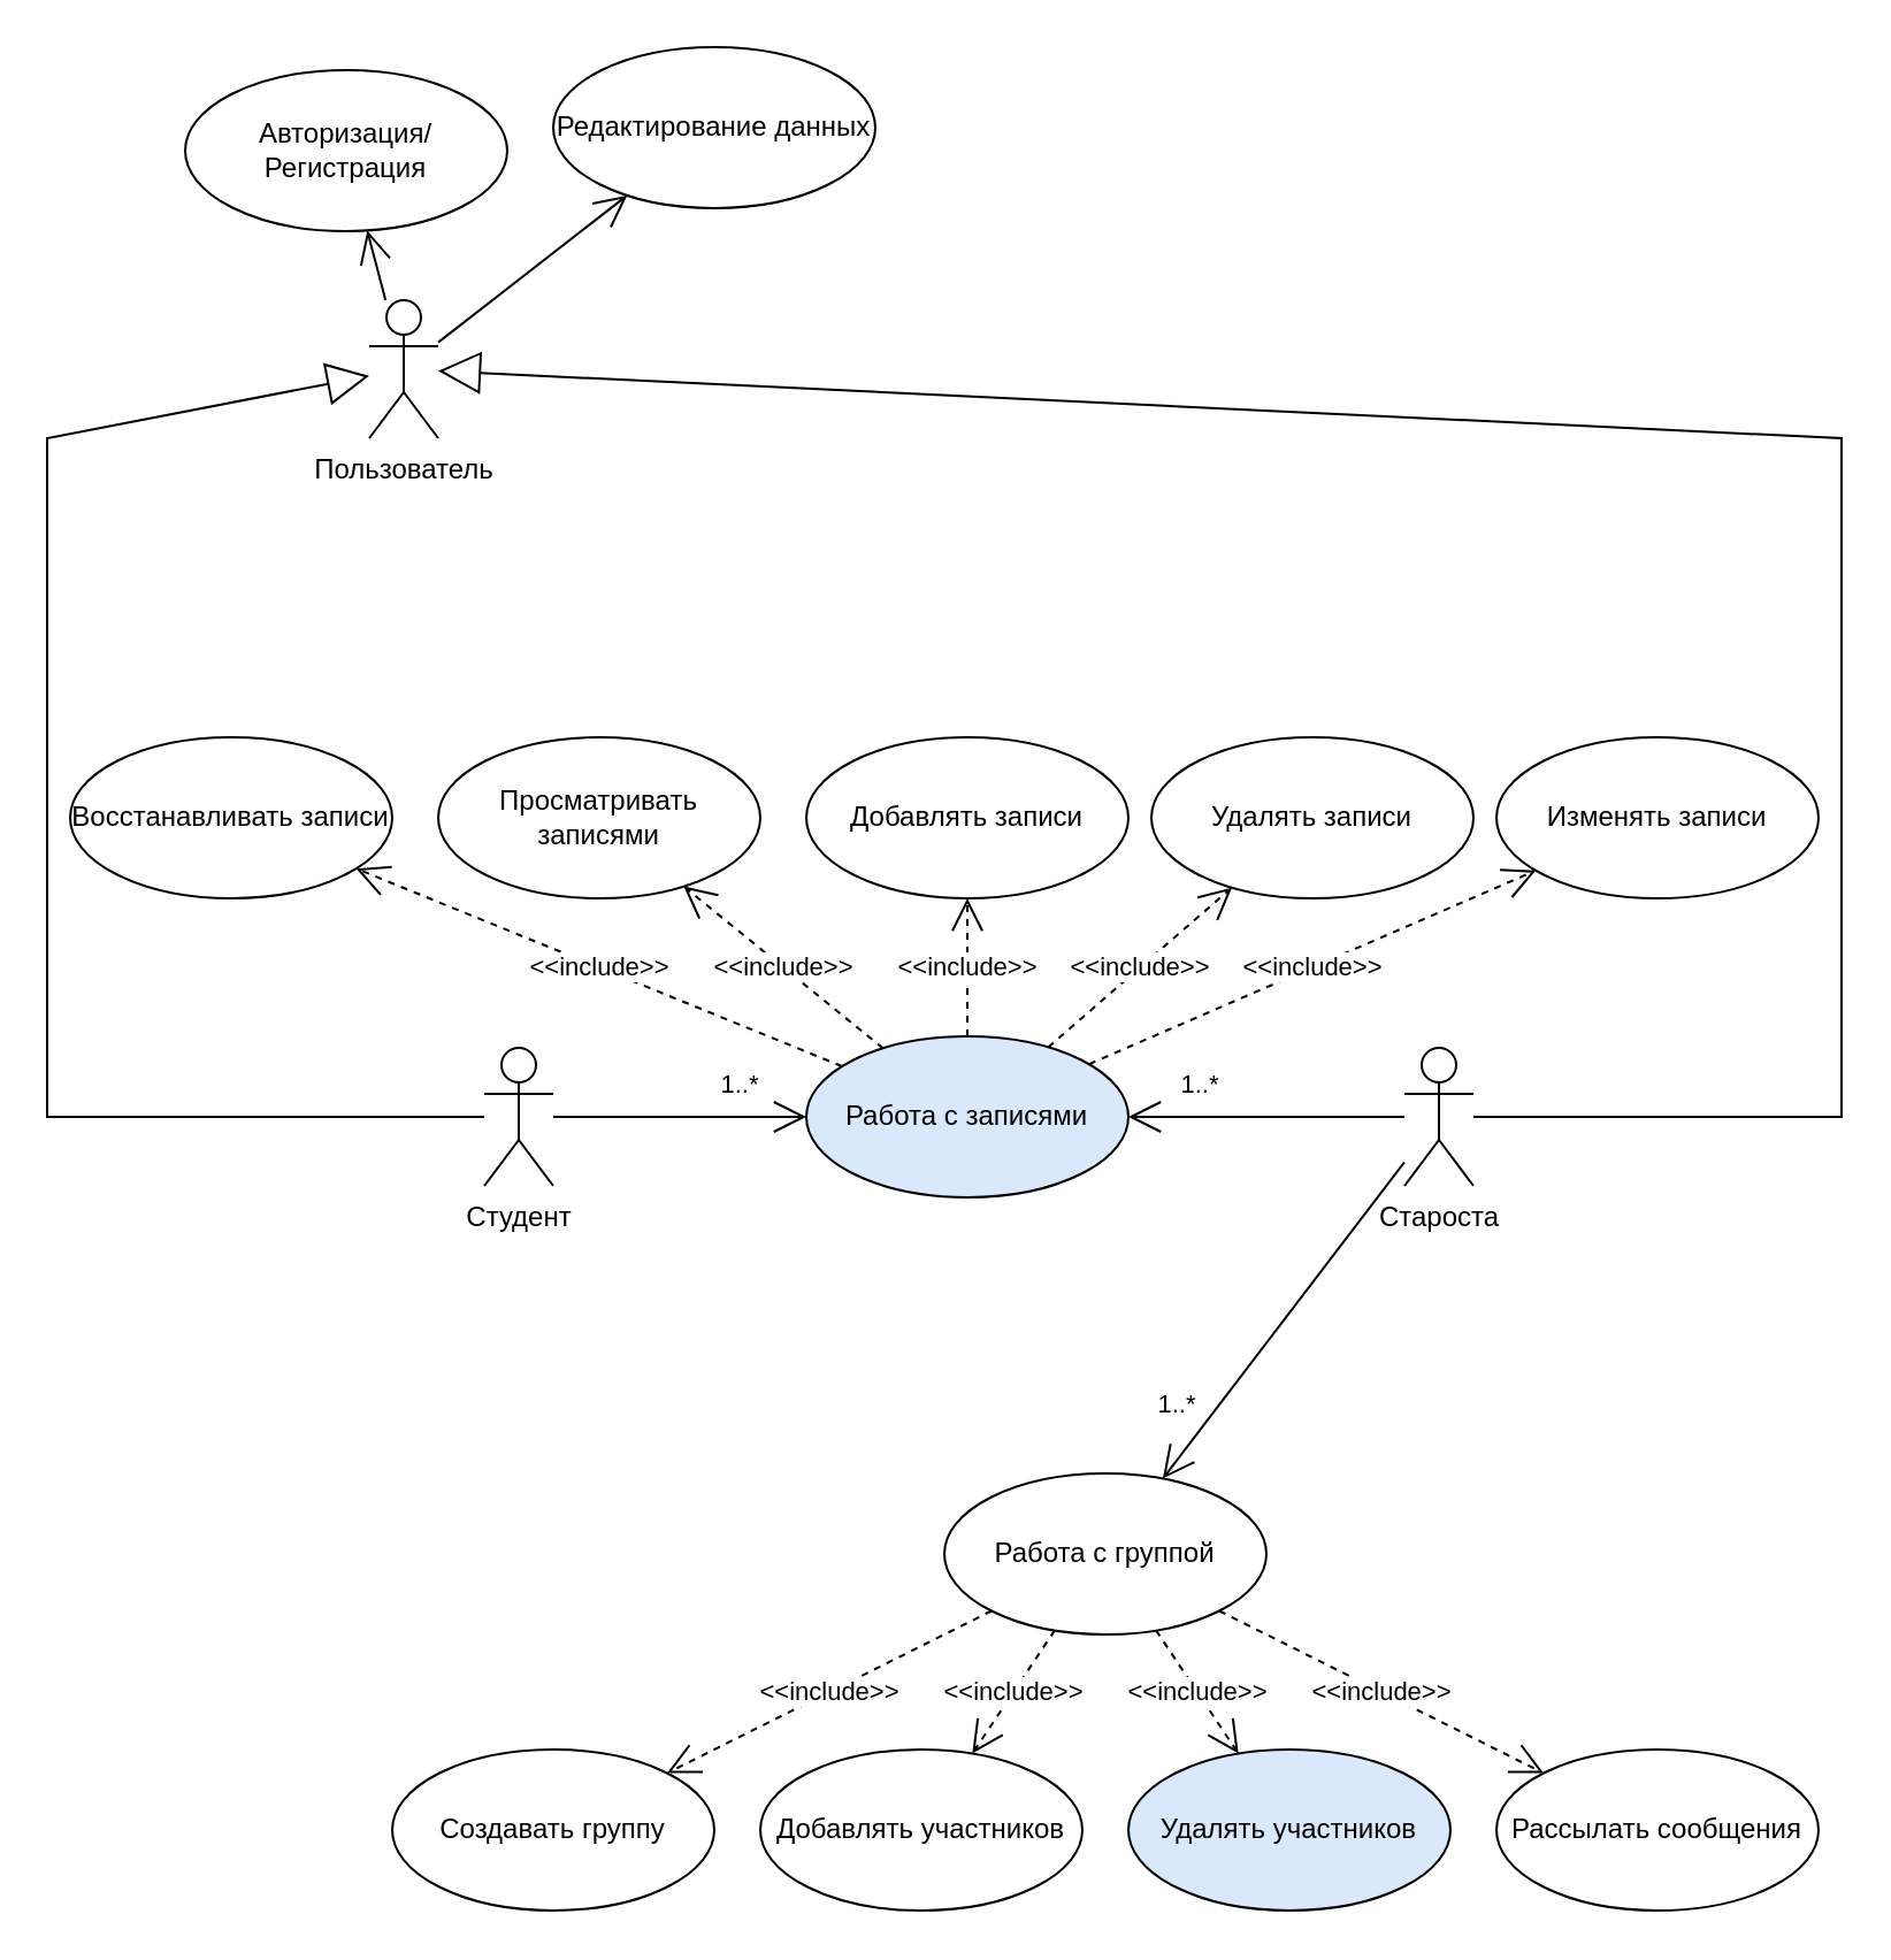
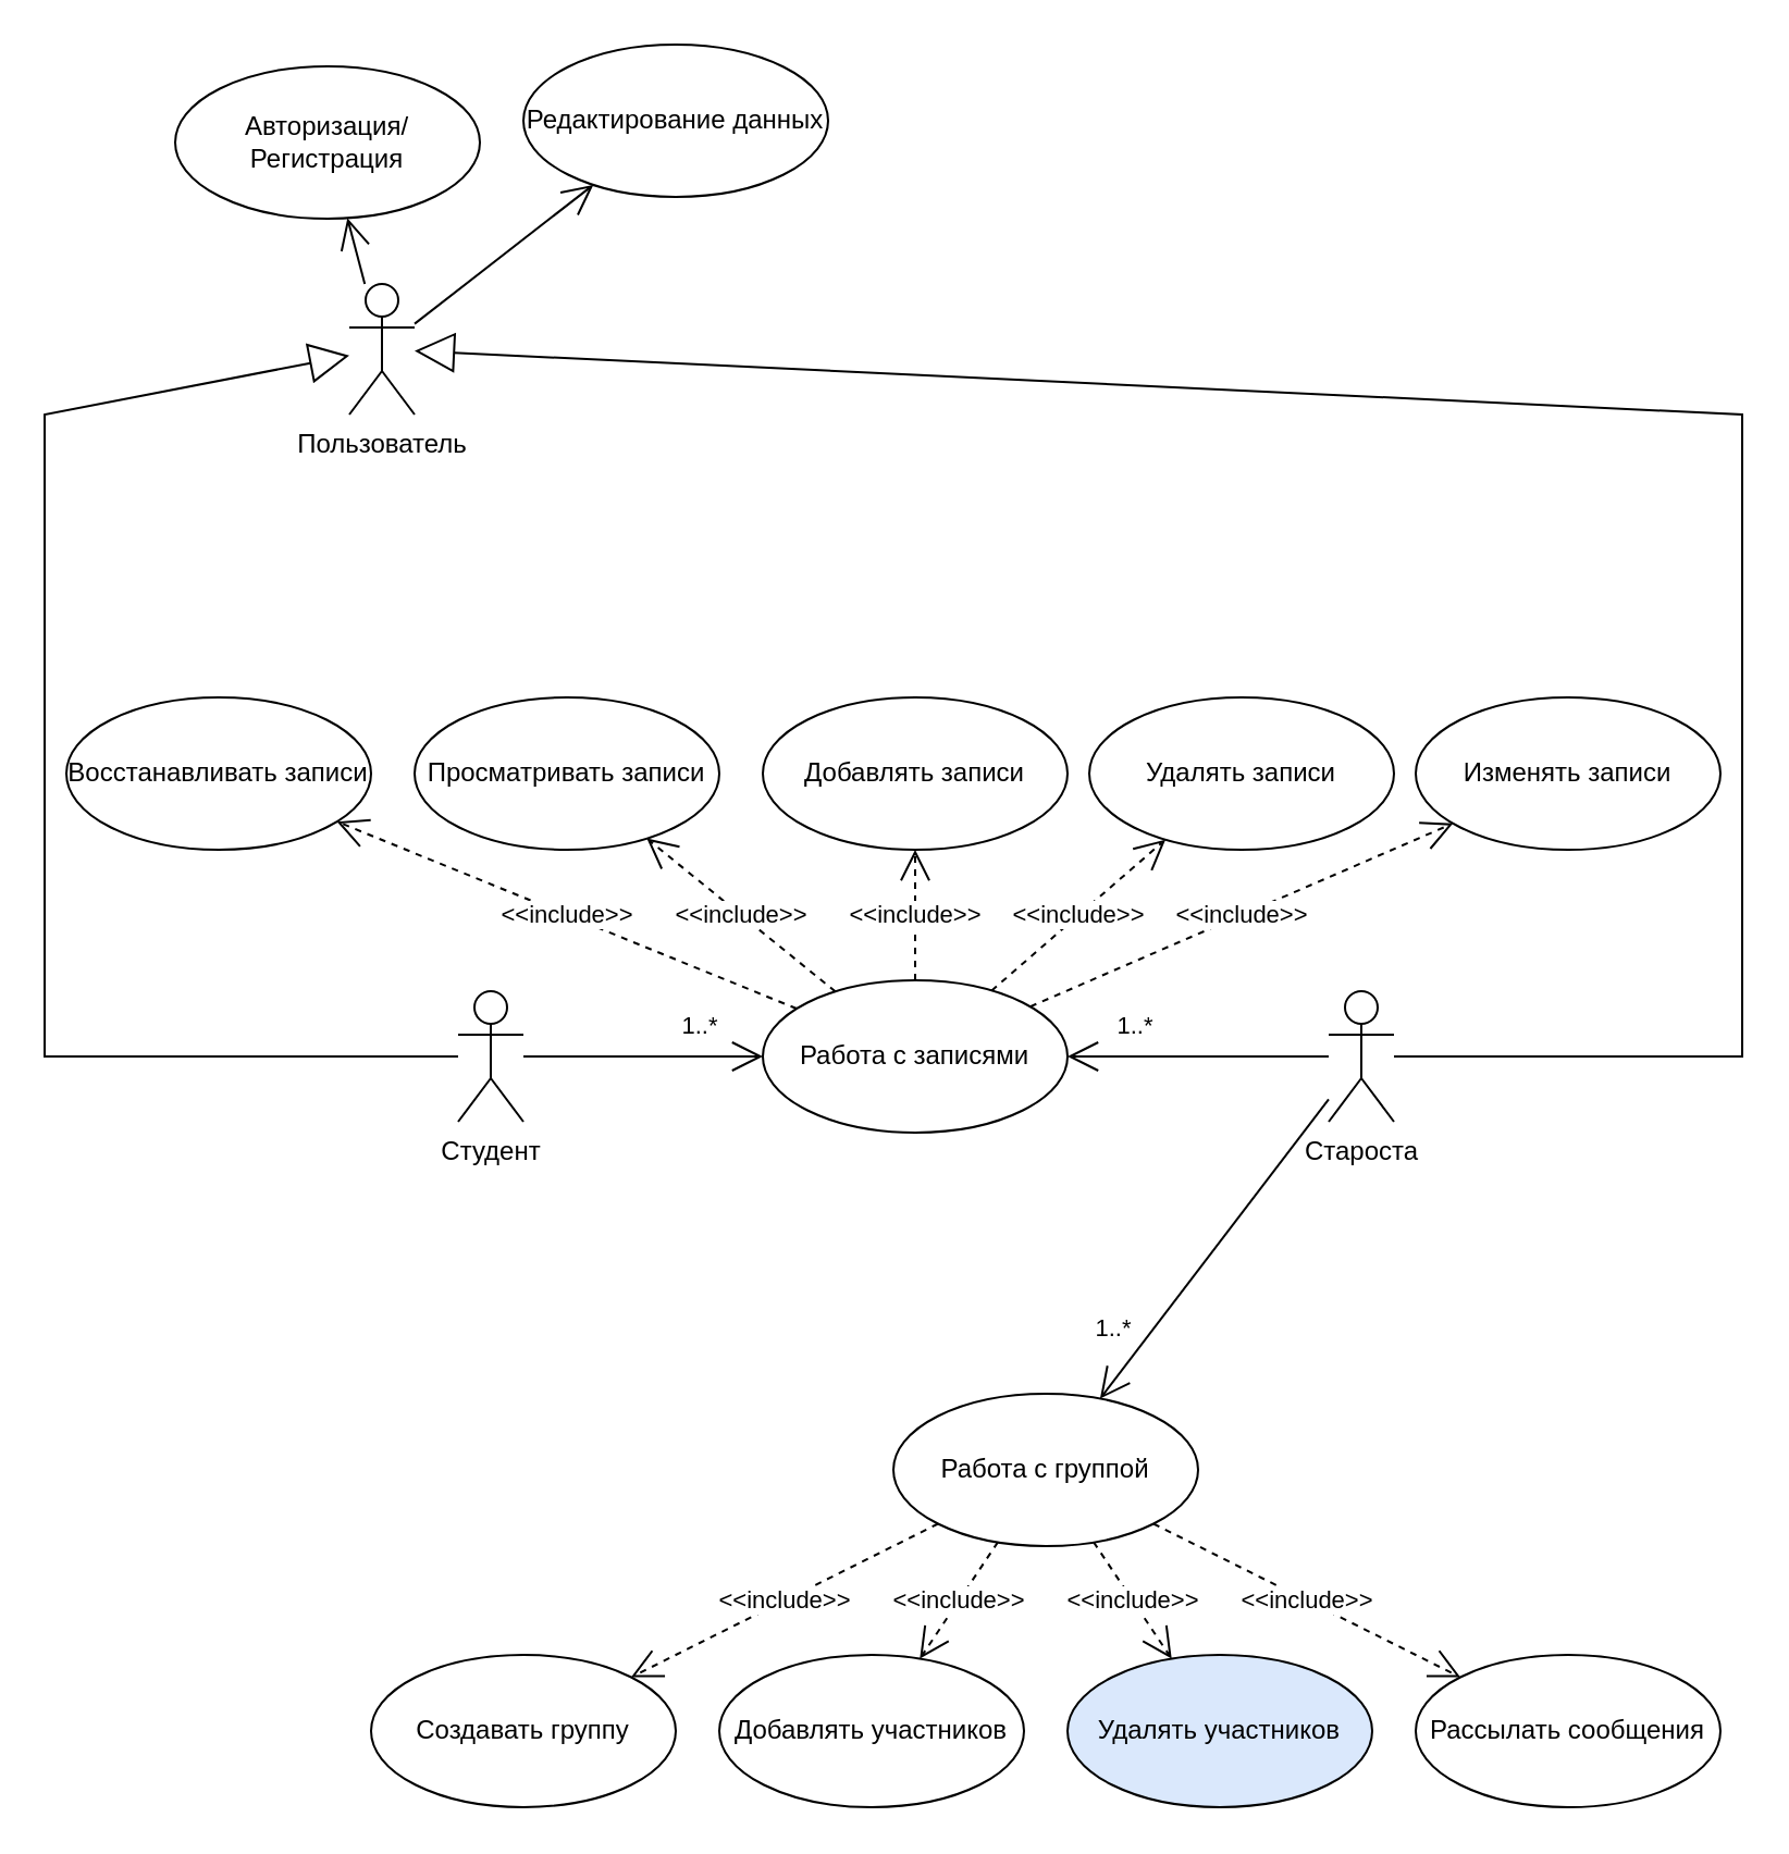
  <mxCell id="0" />
  <mxCell id="1" parent="0" />
- <mxCell id="2" value="Просматривать записями" style="ellipse;whiteSpace=wrap;html=1;" parent="1" vertex="1"><mxGeometry x="190" y="320" width="140" height="70" as="geometry" /></mxCell>
+ <mxCell id="2" value="Просматривать записи" style="ellipse;whiteSpace=wrap;html=1;" parent="1" vertex="1"><mxGeometry x="190" y="320" width="140" height="70" as="geometry" /></mxCell>
  <mxCell id="3" value="Добавлять записи" style="ellipse;whiteSpace=wrap;html=1;" parent="1" vertex="1"><mxGeometry x="350" y="320" width="140" height="70" as="geometry" /></mxCell>
  <mxCell id="4" value="Удалять записи" style="ellipse;whiteSpace=wrap;html=1;" parent="1" vertex="1"><mxGeometry x="500" y="320" width="140" height="70" as="geometry" /></mxCell>
  <mxCell id="5" value="Изменять записи" style="ellipse;whiteSpace=wrap;html=1;" parent="1" vertex="1"><mxGeometry x="650" y="320" width="140" height="70" as="geometry" /></mxCell>
- <mxCell id="6" value="Работа с записями" style="ellipse;whiteSpace=wrap;html=1;fillColor=#dae8fc;" parent="1" vertex="1"><mxGeometry x="350" y="450" width="140" height="70" as="geometry" /></mxCell>
+ <mxCell id="6" value="Работа с записями" style="ellipse;whiteSpace=wrap;html=1;" parent="1" vertex="1"><mxGeometry x="350" y="450" width="140" height="70" as="geometry" /></mxCell>
  <mxCell id="7" value="Студент" style="shape=umlActor;verticalLabelPosition=bottom;verticalAlign=top;html=1;" parent="1" vertex="1"><mxGeometry x="210" y="455" width="30" height="60" as="geometry" /></mxCell>
  <mxCell id="8" value="Староста" style="shape=umlActor;verticalLabelPosition=bottom;verticalAlign=top;html=1;" parent="1" vertex="1"><mxGeometry x="610" y="455" width="30" height="60" as="geometry" /></mxCell>
  <mxCell id="9" value="" style="endArrow=open;endFill=1;endSize=12;html=1;rounded=0;" parent="1" source="7" target="6" edge="1"><mxGeometry width="160" relative="1" as="geometry"><mxPoint x="340" y="540" as="sourcePoint" /><mxPoint x="500" y="540" as="targetPoint" /></mxGeometry></mxCell>
  <mxCell id="10" value="1..*" style="edgeLabel;html=1;align=center;verticalAlign=middle;resizable=0;points=[];" parent="9" vertex="1" connectable="0"><mxGeometry x="0.436" y="1" relative="1" as="geometry"><mxPoint x="1" y="-14" as="offset" /></mxGeometry></mxCell>
  <mxCell id="11" value="" style="endArrow=open;endFill=1;endSize=12;html=1;rounded=0;" parent="1" source="8" target="6" edge="1"><mxGeometry width="160" relative="1" as="geometry"><mxPoint x="400" y="570" as="sourcePoint" /><mxPoint x="560" y="570" as="targetPoint" /></mxGeometry></mxCell>
  <mxCell id="12" value="1..*" style="edgeLabel;html=1;align=center;verticalAlign=middle;resizable=0;points=[];" parent="1" vertex="1" connectable="0"><mxGeometry x="520" y="470" as="geometry" /></mxCell>
  <mxCell id="13" value="&amp;lt;&amp;lt;include&amp;gt;&amp;gt;" style="endArrow=open;endSize=12;dashed=1;html=1;rounded=0;" parent="1" source="6" target="2" edge="1"><mxGeometry width="160" relative="1" as="geometry"><mxPoint x="340" y="590" as="sourcePoint" /><mxPoint x="500" y="590" as="targetPoint" /></mxGeometry></mxCell>
  <mxCell id="14" value="&amp;lt;&amp;lt;include&amp;gt;&amp;gt;" style="endArrow=open;endSize=12;dashed=1;html=1;rounded=0;" parent="1" source="6" target="3" edge="1"><mxGeometry width="160" relative="1" as="geometry"><mxPoint x="491" y="450" as="sourcePoint" /><mxPoint x="350" y="372" as="targetPoint" /></mxGeometry></mxCell>
  <mxCell id="15" value="&amp;lt;&amp;lt;include&amp;gt;&amp;gt;" style="endArrow=open;endSize=12;dashed=1;html=1;rounded=0;" parent="1" source="6" target="4" edge="1"><mxGeometry width="160" relative="1" as="geometry"><mxPoint x="393" y="479" as="sourcePoint" /><mxPoint x="252" y="401" as="targetPoint" /></mxGeometry></mxCell>
  <mxCell id="16" value="&amp;lt;&amp;lt;include&amp;gt;&amp;gt;" style="endArrow=open;endSize=12;dashed=1;html=1;rounded=0;" parent="1" source="6" target="5" edge="1"><mxGeometry width="160" relative="1" as="geometry"><mxPoint x="403" y="489" as="sourcePoint" /><mxPoint x="262" y="411" as="targetPoint" /></mxGeometry></mxCell>
  <mxCell id="17" value="Создавать группу" style="ellipse;whiteSpace=wrap;html=1;" parent="1" vertex="1"><mxGeometry x="170" y="760" width="140" height="70" as="geometry" /></mxCell>
  <mxCell id="18" value="Добавлять участников" style="ellipse;whiteSpace=wrap;html=1;" parent="1" vertex="1"><mxGeometry x="330" y="760" width="140" height="70" as="geometry" /></mxCell>
  <mxCell id="19" value="Удалять участников" style="ellipse;whiteSpace=wrap;html=1;fillColor=#dae8fc;" parent="1" vertex="1"><mxGeometry x="490" y="760" width="140" height="70" as="geometry" /></mxCell>
  <mxCell id="20" value="Восстанавливать записи" style="ellipse;whiteSpace=wrap;html=1;" parent="1" vertex="1"><mxGeometry x="30" y="320" width="140" height="70" as="geometry" /></mxCell>
  <mxCell id="21" value="Рассылать сообщения" style="ellipse;whiteSpace=wrap;html=1;" parent="1" vertex="1"><mxGeometry x="650" y="760" width="140" height="70" as="geometry" /></mxCell>
  <mxCell id="22" value="Работа с группой" style="ellipse;whiteSpace=wrap;html=1;" parent="1" vertex="1"><mxGeometry x="410" y="640" width="140" height="70" as="geometry" /></mxCell>
  <mxCell id="23" value="" style="endArrow=open;endFill=1;endSize=12;html=1;rounded=0;" parent="1" source="8" target="22" edge="1"><mxGeometry width="160" relative="1" as="geometry"><mxPoint x="250" y="495" as="sourcePoint" /><mxPoint x="360" y="495" as="targetPoint" /></mxGeometry></mxCell>
  <mxCell id="24" value="1..*" style="edgeLabel;html=1;align=center;verticalAlign=middle;resizable=0;points=[];" parent="23" vertex="1" connectable="0"><mxGeometry x="0.436" y="1" relative="1" as="geometry"><mxPoint x="-25" y="6" as="offset" /></mxGeometry></mxCell>
  <mxCell id="25" value="&amp;lt;&amp;lt;include&amp;gt;&amp;gt;" style="endArrow=open;endSize=12;dashed=1;html=1;rounded=0;" parent="1" source="22" target="17" edge="1"><mxGeometry width="160" relative="1" as="geometry"><mxPoint x="335" y="678" as="sourcePoint" /><mxPoint x="194" y="600" as="targetPoint" /></mxGeometry></mxCell>
  <mxCell id="26" value="&amp;lt;&amp;lt;include&amp;gt;&amp;gt;" style="endArrow=open;endSize=12;dashed=1;html=1;rounded=0;" parent="1" source="22" target="18" edge="1"><mxGeometry width="160" relative="1" as="geometry"><mxPoint x="586" y="678" as="sourcePoint" /><mxPoint x="445" y="600" as="targetPoint" /></mxGeometry></mxCell>
  <mxCell id="27" value="&amp;lt;&amp;lt;include&amp;gt;&amp;gt;" style="endArrow=open;endSize=12;dashed=1;html=1;rounded=0;" parent="1" source="22" target="19" edge="1"><mxGeometry width="160" relative="1" as="geometry"><mxPoint x="676" y="688" as="sourcePoint" /><mxPoint x="535" y="610" as="targetPoint" /></mxGeometry></mxCell>
  <mxCell id="28" value="&amp;lt;&amp;lt;include&amp;gt;&amp;gt;" style="endArrow=open;endSize=12;dashed=1;html=1;rounded=0;" parent="1" source="22" target="21" edge="1"><mxGeometry width="160" relative="1" as="geometry"><mxPoint x="538" y="549" as="sourcePoint" /><mxPoint x="397" y="471" as="targetPoint" /></mxGeometry></mxCell>
  <mxCell id="29" value="Пользователь" style="shape=umlActor;verticalLabelPosition=bottom;verticalAlign=top;html=1;" parent="1" vertex="1"><mxGeometry x="160" y="130" width="30" height="60" as="geometry" /></mxCell>
  <mxCell id="30" value="" style="endArrow=block;endSize=16;endFill=0;html=1;rounded=0;" parent="1" source="7" target="29" edge="1"><mxGeometry width="160" relative="1" as="geometry"><mxPoint x="10" y="484.5" as="sourcePoint" /><mxPoint x="170" y="484.5" as="targetPoint" /><Array as="points"><mxPoint y="485" x="20" /><mxPoint y="190" x="20" /></Array></mxGeometry></mxCell>
  <mxCell id="31" value="" style="endArrow=block;endSize=16;endFill=0;html=1;rounded=0;" parent="1" source="8" target="29" edge="1"><mxGeometry width="160" relative="1" as="geometry"><mxPoint x="370" y="405" as="sourcePoint" /><mxPoint x="330" y="170" as="targetPoint" /><Array as="points"><mxPoint x="800" y="485" /><mxPoint x="800" y="190" /></Array></mxGeometry></mxCell>
  <mxCell id="32" value="Авторизация/Регистрация" style="ellipse;whiteSpace=wrap;html=1;" parent="1" vertex="1"><mxGeometry x="80" y="30" width="140" height="70" as="geometry" /></mxCell>
  <mxCell id="33" value="Редактирование данных" style="ellipse;whiteSpace=wrap;html=1;" parent="1" vertex="1"><mxGeometry x="240" y="20" width="140" height="70" as="geometry" /></mxCell>
  <mxCell id="34" value="" style="endArrow=open;endFill=1;endSize=12;html=1;rounded=0;" parent="1" source="29" target="32" edge="1"><mxGeometry width="160" relative="1" as="geometry"><mxPoint x="-30" y="90" as="sourcePoint" /><mxPoint x="80" y="90" as="targetPoint" /></mxGeometry></mxCell>
  <mxCell id="35" value="" style="endArrow=open;endFill=1;endSize=12;html=1;rounded=0;" parent="1" source="29" target="33" edge="1"><mxGeometry width="160" relative="1" as="geometry"><mxPoint x="310" y="170" as="sourcePoint" /><mxPoint x="297" y="100" as="targetPoint" /></mxGeometry></mxCell>
  <mxCell id="36" value="&amp;lt;&amp;lt;include&amp;gt;&amp;gt;" style="endArrow=open;endSize=12;dashed=1;html=1;rounded=0;" edge="1" parent="1" source="6" target="20"><mxGeometry width="160" relative="1" as="geometry"><mxPoint x="392" y="466" as="sourcePoint" /><mxPoint x="298" y="394" as="targetPoint" /></mxGeometry></mxCell>
